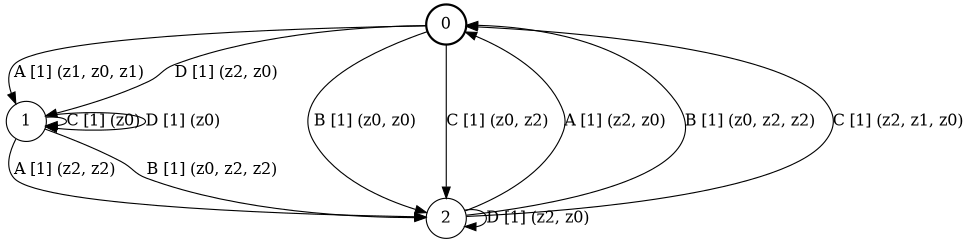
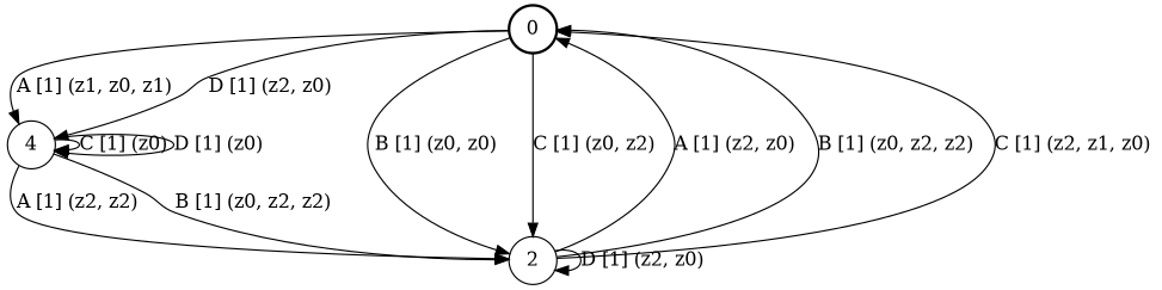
  digraph {
    node [shape=circle]
    0 [style=bold]
-   1
+   1 [label=4]
    2
    0 -> 1 [label="A [1] (z1, z0, z1) "]
    0 -> 1 [label="D [1] (z2, z0) "]
    0 -> 2 [label="B [1] (z0, z0) "]
    0 -> 2 [label="C [1] (z0, z2) "]
    1 -> 1 [label="C [1] (z0) "]
    1 -> 1 [label="D [1] (z0) "]
    1 -> 2 [label="A [1] (z2, z2) "]
    1 -> 2 [label="B [1] (z0, z2, z2) "]
    2 -> 0 [label="A [1] (z2, z0) "]
    2 -> 0 [label="B [1] (z0, z2, z2) "]
    2 -> 0 [label="C [1] (z2, z1, z0) "]
    2 -> 2 [label="D [1] (z2, z0) "]
  }
